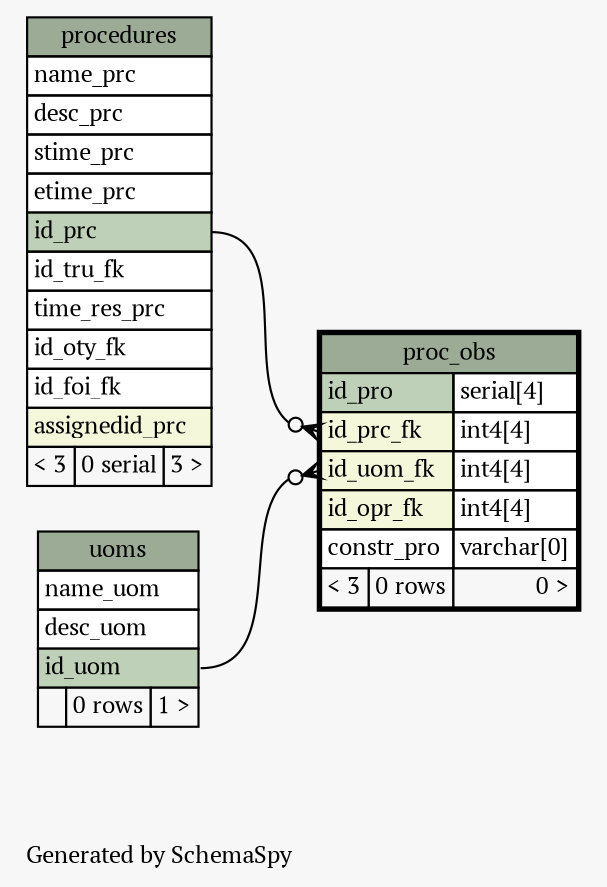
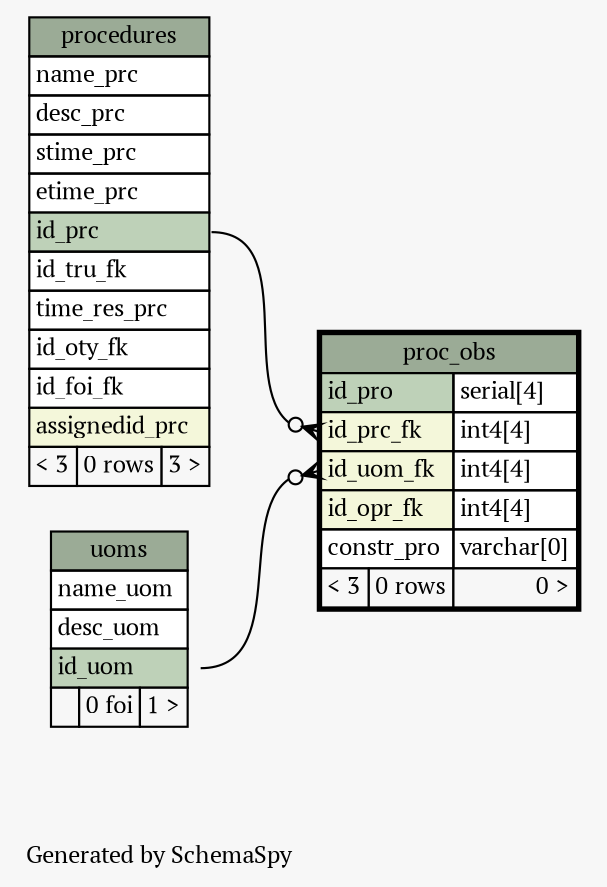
  digraph {
    bgcolor="#f7f7f7"
    fontname="PT Serif"
    fontsize=11
    label="\nGenerated by SchemaSpy"
    labeljust=l
    nodesep=0.18
    rankdir=RL
    ranksep=0.46
    node [fontname="PT Serif" fontsize=11 shape=plaintext]
    edge [arrowhead=none arrowsize=0.8 arrowtail=crowodot dir=back fontname="PT Serif"]
    n1 [label=<     <TABLE BORDER="2" CELLBORDER="1" CELLSPACING="0" BGCOLOR="#ffffff">       <TR><TD COLSPAN="3" BGCOLOR="#9bab96" ALIGN="CENTER">proc_obs</TD></TR>       <TR><TD PORT="id_pro" COLSPAN="2" BGCOLOR="#bed1b8" ALIGN="LEFT">id_pro</TD><TD PORT="id_pro.type" ALIGN="LEFT">serial[4]</TD></TR>       <TR><TD PORT="id_prc_fk" COLSPAN="2" BGCOLOR="#f4f7da" ALIGN="LEFT">id_prc_fk</TD><TD PORT="id_prc_fk.type" ALIGN="LEFT">int4[4]</TD></TR>       <TR><TD PORT="id_uom_fk" COLSPAN="2" BGCOLOR="#f4f7da" ALIGN="LEFT">id_uom_fk</TD><TD PORT="id_uom_fk.type" ALIGN="LEFT">int4[4]</TD></TR>       <TR><TD PORT="id_opr_fk" COLSPAN="2" BGCOLOR="#f4f7da" ALIGN="LEFT">id_opr_fk</TD><TD PORT="id_opr_fk.type" ALIGN="LEFT">int4[4]</TD></TR>       <TR><TD PORT="constr_pro" COLSPAN="2" ALIGN="LEFT">constr_pro</TD><TD PORT="constr_pro.type" ALIGN="LEFT">varchar[0]</TD></TR>       <TR><TD ALIGN="LEFT" BGCOLOR="#f7f7f7">&lt; 3</TD><TD ALIGN="RIGHT" BGCOLOR="#f7f7f7">0 rows</TD><TD ALIGN="RIGHT" BGCOLOR="#f7f7f7">0 &gt;</TD></TR>     </TABLE>>]
-   n2 [label=<     <TABLE BORDER="0" CELLBORDER="1" CELLSPACING="0" BGCOLOR="#ffffff">       <TR><TD COLSPAN="3" BGCOLOR="#9bab96" ALIGN="CENTER">procedures</TD></TR>       <TR><TD PORT="name_prc" COLSPAN="3" ALIGN="LEFT">name_prc</TD></TR>       <TR><TD PORT="desc_prc" COLSPAN="3" ALIGN="LEFT">desc_prc</TD></TR>       <TR><TD PORT="stime_prc" COLSPAN="3" ALIGN="LEFT">stime_prc</TD></TR>       <TR><TD PORT="etime_prc" COLSPAN="3" ALIGN="LEFT">etime_prc</TD></TR>       <TR><TD PORT="id_prc" COLSPAN="3" BGCOLOR="#bed1b8" ALIGN="LEFT">id_prc</TD></TR>       <TR><TD PORT="id_tru_fk" COLSPAN="3" ALIGN="LEFT">id_tru_fk</TD></TR>       <TR><TD PORT="time_res_prc" COLSPAN="3" ALIGN="LEFT">time_res_prc</TD></TR>       <TR><TD PORT="id_oty_fk" COLSPAN="3" ALIGN="LEFT">id_oty_fk</TD></TR>       <TR><TD PORT="id_foi_fk" COLSPAN="3" ALIGN="LEFT">id_foi_fk</TD></TR>       <TR><TD PORT="assignedid_prc" COLSPAN="3" BGCOLOR="#f4f7da" ALIGN="LEFT">assignedid_prc</TD></TR>       <TR><TD ALIGN="LEFT" BGCOLOR="#f7f7f7">&lt; 3</TD><TD ALIGN="RIGHT" BGCOLOR="#f7f7f7">0 serial</TD><TD ALIGN="RIGHT" BGCOLOR="#f7f7f7">3 &gt;</TD></TR>     </TABLE>>]
-   n3 [label=<     <TABLE BORDER="0" CELLBORDER="1" CELLSPACING="0" BGCOLOR="#ffffff">       <TR><TD COLSPAN="3" BGCOLOR="#9bab96" ALIGN="CENTER">uoms</TD></TR>       <TR><TD PORT="name_uom" COLSPAN="3" ALIGN="LEFT">name_uom</TD></TR>       <TR><TD PORT="desc_uom" COLSPAN="3" ALIGN="LEFT">desc_uom</TD></TR>       <TR><TD PORT="id_uom" COLSPAN="3" BGCOLOR="#bed1b8" ALIGN="LEFT">id_uom</TD></TR>       <TR><TD ALIGN="LEFT" BGCOLOR="#f7f7f7">  </TD><TD ALIGN="RIGHT" BGCOLOR="#f7f7f7">0 rows</TD><TD ALIGN="RIGHT" BGCOLOR="#f7f7f7">1 &gt;</TD></TR>     </TABLE>>]
+   n2 [label=<     <TABLE BORDER="0" CELLBORDER="1" CELLSPACING="0" BGCOLOR="#ffffff">       <TR><TD COLSPAN="3" BGCOLOR="#9bab96" ALIGN="CENTER">procedures</TD></TR>       <TR><TD PORT="name_prc" COLSPAN="3" ALIGN="LEFT">name_prc</TD></TR>       <TR><TD PORT="desc_prc" COLSPAN="3" ALIGN="LEFT">desc_prc</TD></TR>       <TR><TD PORT="stime_prc" COLSPAN="3" ALIGN="LEFT">stime_prc</TD></TR>       <TR><TD PORT="etime_prc" COLSPAN="3" ALIGN="LEFT">etime_prc</TD></TR>       <TR><TD PORT="id_prc" COLSPAN="3" BGCOLOR="#bed1b8" ALIGN="LEFT">id_prc</TD></TR>       <TR><TD PORT="id_tru_fk" COLSPAN="3" ALIGN="LEFT">id_tru_fk</TD></TR>       <TR><TD PORT="time_res_prc" COLSPAN="3" ALIGN="LEFT">time_res_prc</TD></TR>       <TR><TD PORT="id_oty_fk" COLSPAN="3" ALIGN="LEFT">id_oty_fk</TD></TR>       <TR><TD PORT="id_foi_fk" COLSPAN="3" ALIGN="LEFT">id_foi_fk</TD></TR>       <TR><TD PORT="assignedid_prc" COLSPAN="3" BGCOLOR="#f4f7da" ALIGN="LEFT">assignedid_prc</TD></TR>       <TR><TD ALIGN="LEFT" BGCOLOR="#f7f7f7">&lt; 3</TD><TD ALIGN="RIGHT" BGCOLOR="#f7f7f7">0 rows</TD><TD ALIGN="RIGHT" BGCOLOR="#f7f7f7">3 &gt;</TD></TR>     </TABLE>>]
+   n3 [label=<     <TABLE BORDER="0" CELLBORDER="1" CELLSPACING="0" BGCOLOR="#ffffff">       <TR><TD COLSPAN="3" BGCOLOR="#9bab96" ALIGN="CENTER">uoms</TD></TR>       <TR><TD PORT="name_uom" COLSPAN="3" ALIGN="LEFT">name_uom</TD></TR>       <TR><TD PORT="desc_uom" COLSPAN="3" ALIGN="LEFT">desc_uom</TD></TR>       <TR><TD PORT="id_uom" COLSPAN="3" BGCOLOR="#bed1b8" ALIGN="LEFT">id_uom</TD></TR>       <TR><TD ALIGN="LEFT" BGCOLOR="#f7f7f7">  </TD><TD ALIGN="RIGHT" BGCOLOR="#f7f7f7">0 foi</TD><TD ALIGN="RIGHT" BGCOLOR="#f7f7f7">1 &gt;</TD></TR>     </TABLE>>]
    n1 -> n2 [headport="id_prc:e" tailport="id_prc_fk:w"]
    n1 -> n3 [headport="id_uom:e" tailport="id_uom_fk:w"]
  }
